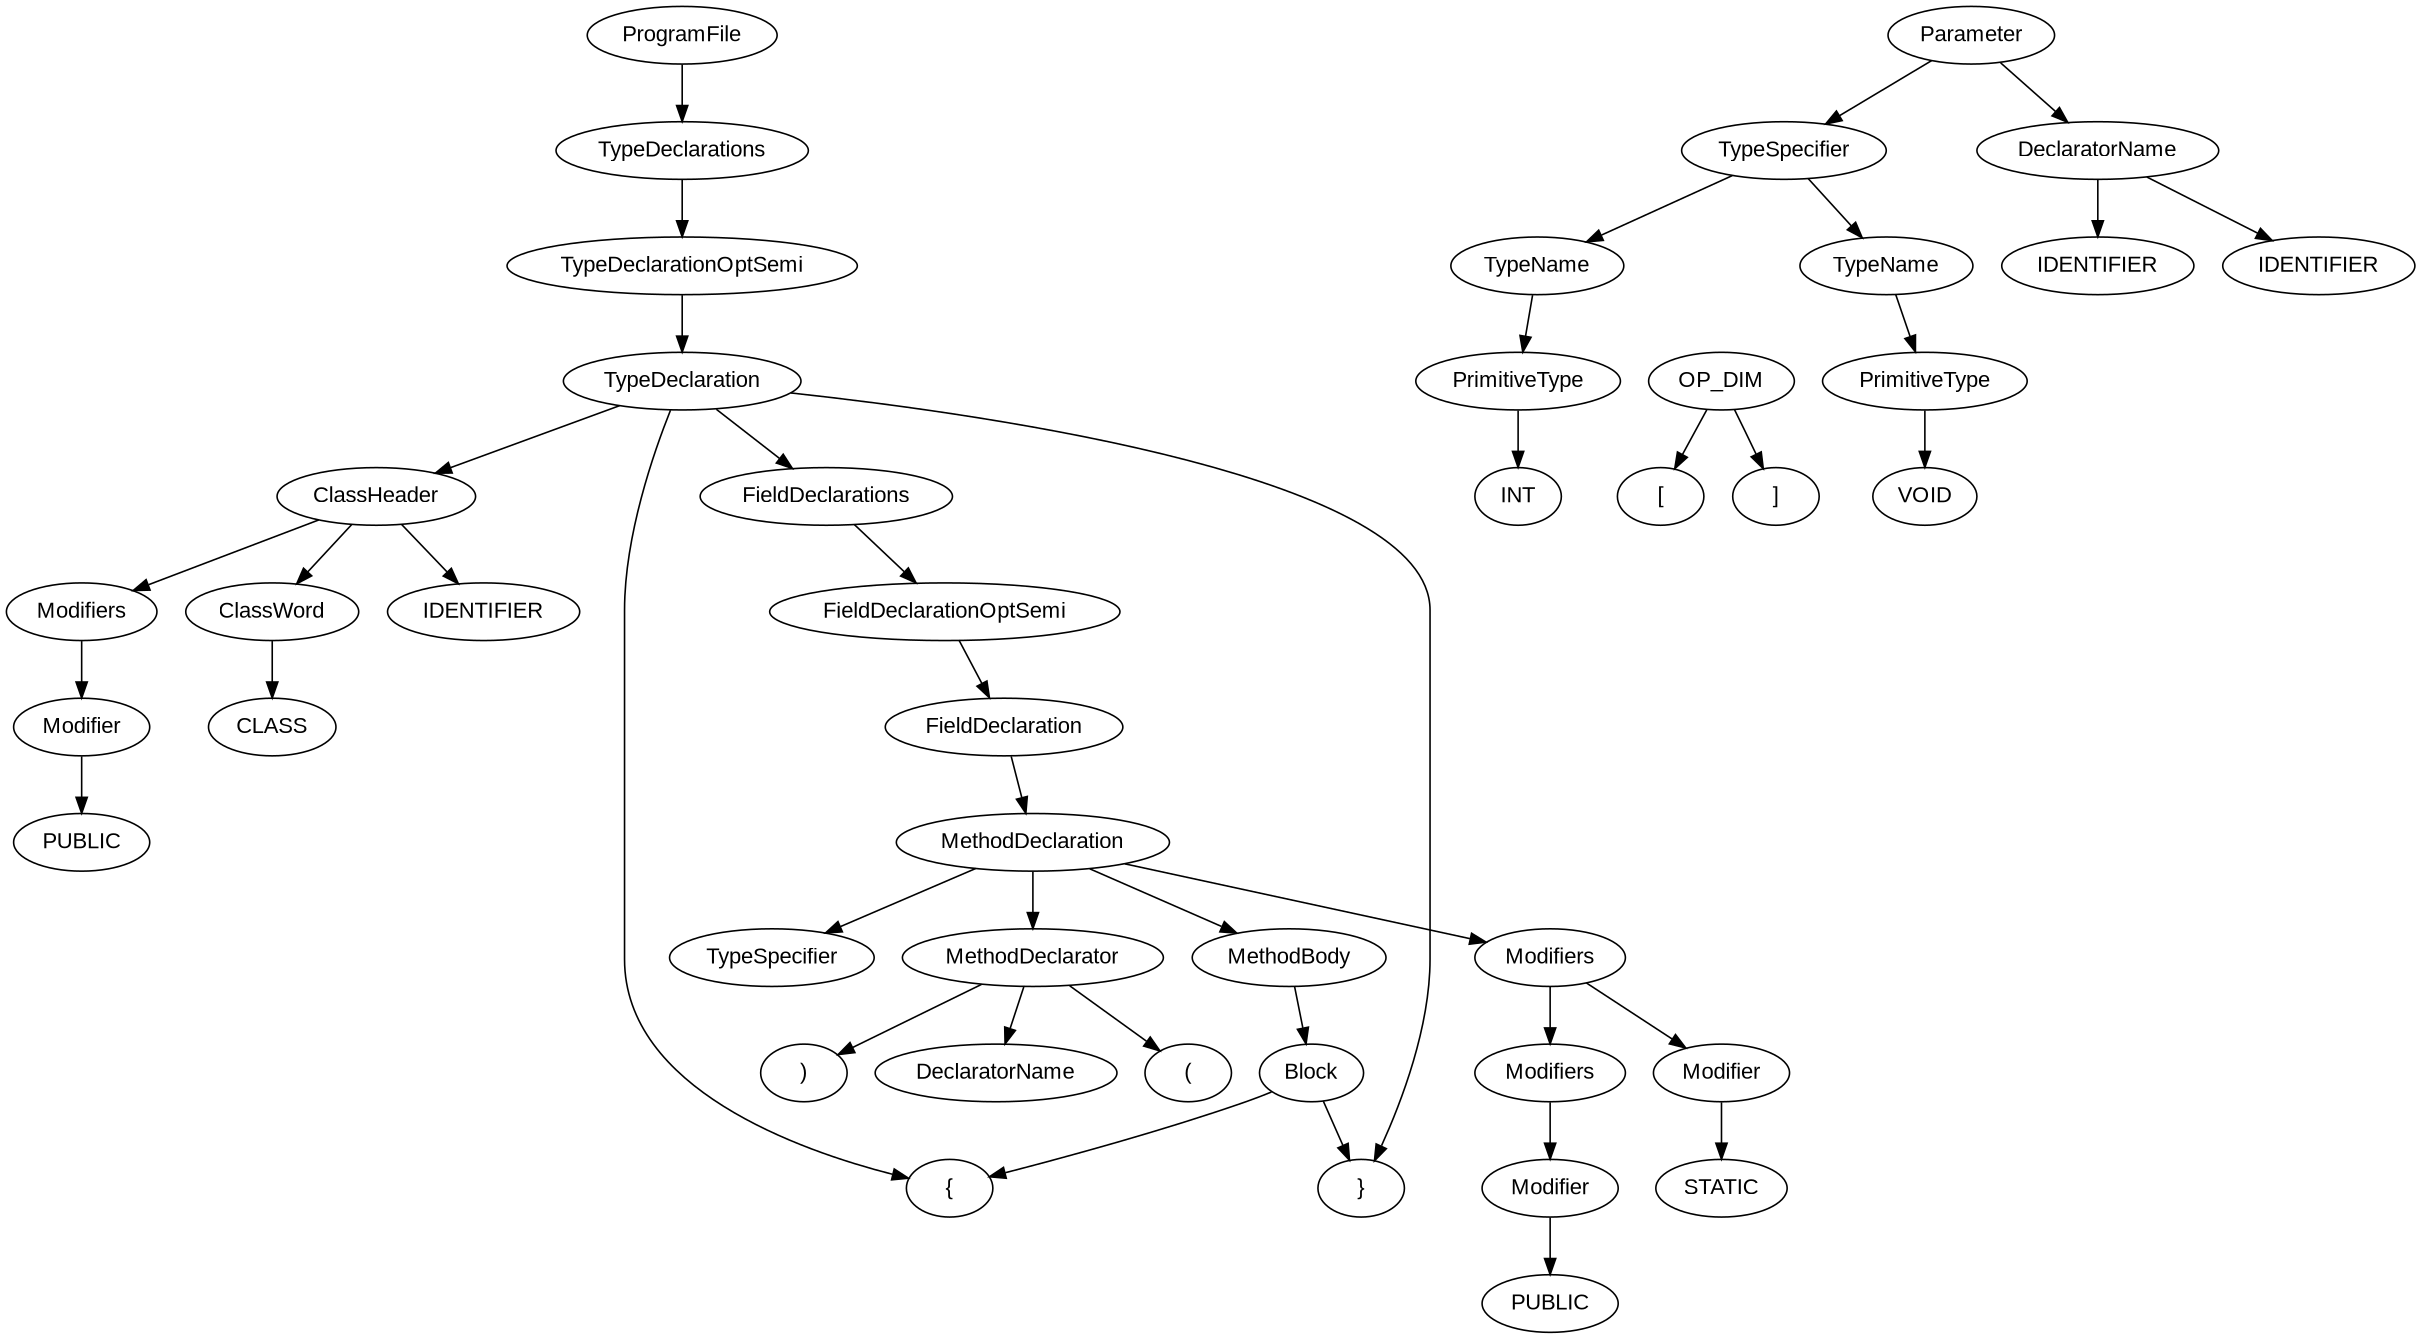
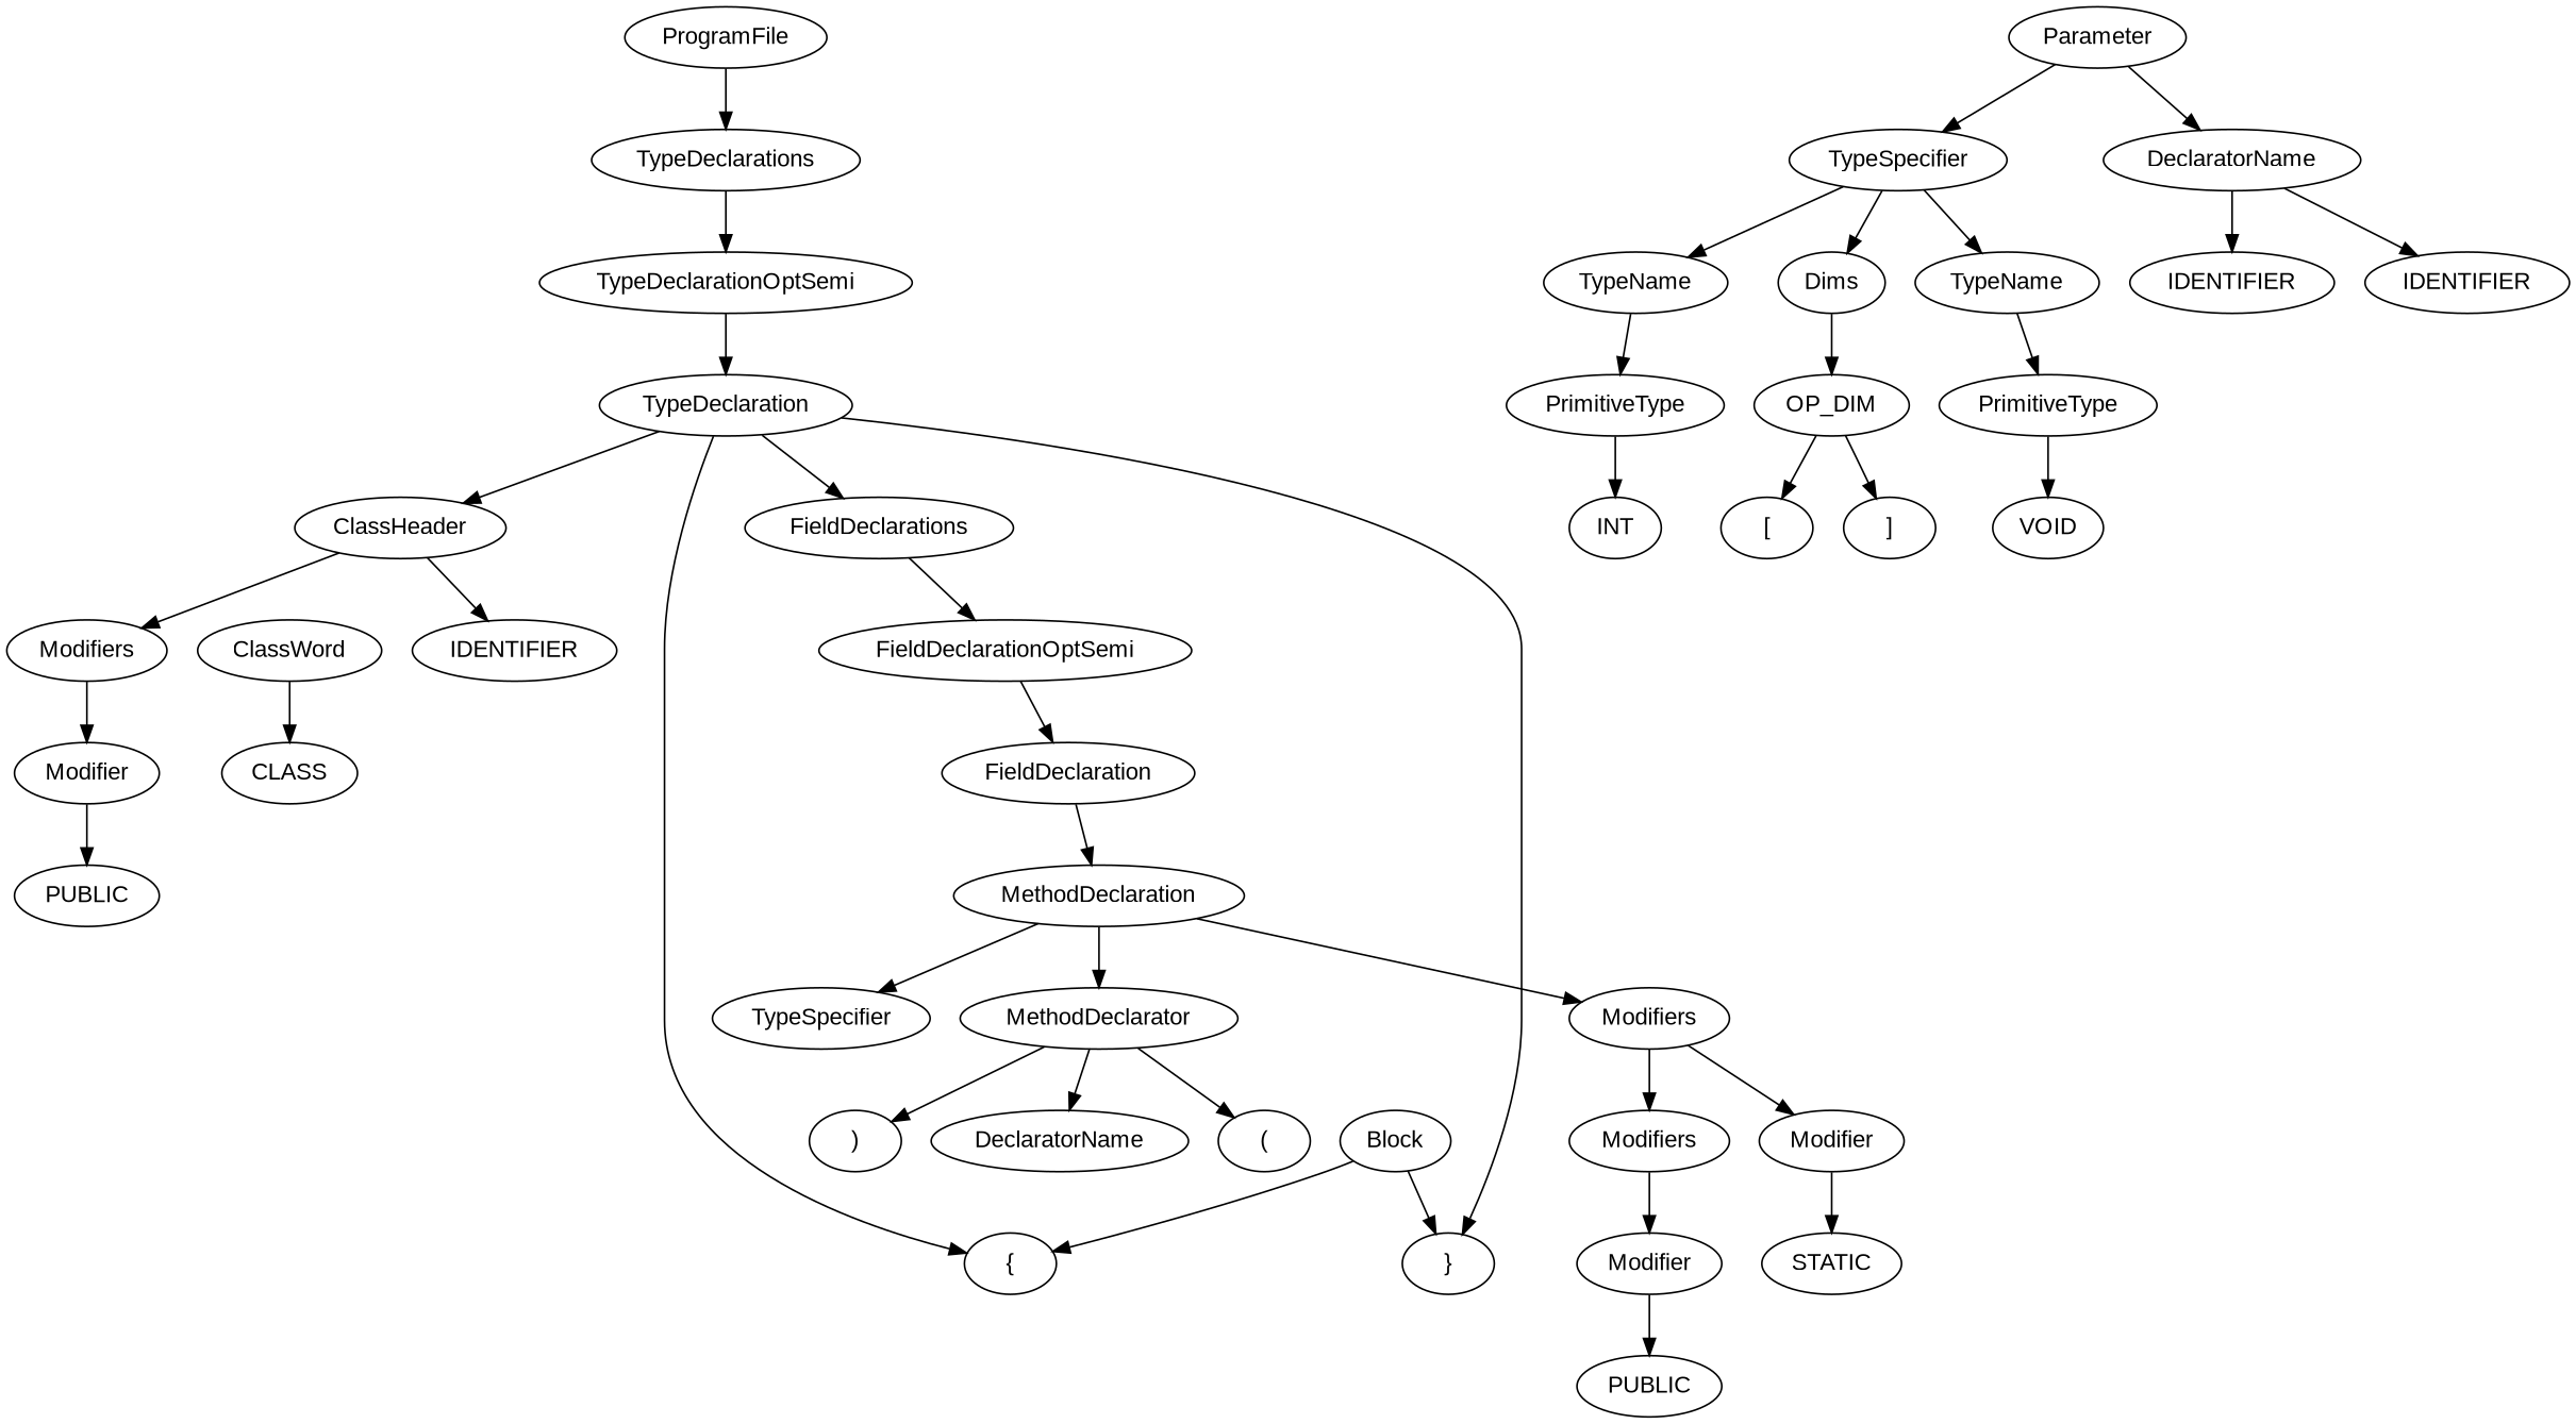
  digraph {
    fontname="Liberation Sans"
    node [fontname="Liberation Sans"]
    edge [fontname="Liberation Sans"]
    n1 [label=ProgramFile]
    n2 [label=TypeDeclarations]
    n3 [label=TypeDeclarationOptSemi]
    n4 [label=TypeDeclaration]
    n5 [label=ClassHeader]
    n6 [label=FieldDeclarations]
    "{"
    "}"
    n9 [label=Modifiers]
    n10 [label=ClassWord]
    n11 [label=IDENTIFIER]
    n12 [label=FieldDeclarationOptSemi]
    n13 [label=Modifier]
    n14 [label=CLASS]
    n15 [label=FieldDeclaration]
    n16 [label=MethodDeclaration]
    n17 [label=Modifiers]
    n18 [label=TypeSpecifier]
    n19 [label=MethodDeclarator]
-   n20 [label=MethodBody]
    n21 [label=Modifiers]
    n22 [label=Modifier]
    n23 [label=DeclaratorName]
    "("
    ")"
    n26 [label=Block]
    n27 [label=Modifier]
    n28 [label=STATIC]
    n29 [label=Parameter]
    n30 [label=TypeSpecifier]
    n31 [label=DeclaratorName]
    n32 [label=TypeName]
+   n33 [label=Dims]
    n34 [label=TypeName]
    n35 [label=IDENTIFIER]
    n36 [label=IDENTIFIER]
    n37 [label=PrimitiveType]
    n38 [label=OP_DIM]
    n39 [label=PrimitiveType]
    n40 [label=INT]
    "["
    "]"
    n43 [label=VOID]
    n44 [label=PUBLIC]
    n45 [label=PUBLIC]
    n1 -> n2
    n2 -> n3
    n3 -> n4
    n4 -> n5
    n4 -> n6
    n4 -> "{"
    n4 -> "}"
    n5 -> n9
-   n5 -> n10
    n5 -> n11
    n6 -> n12
    n9 -> n13
    n10 -> n14
    n12 -> n15
    n13 -> n45
    n15 -> n16
    n16 -> n17
    n16 -> n18
    n16 -> n19
-   n16 -> n20
    n17 -> n21
    n17 -> n22
    n19 -> n23
    n19 -> "("
    n19 -> ")"
-   n20 -> n26
    n21 -> n27
    n22 -> n28
    n26 -> "{"
    n26 -> "}"
    n27 -> n44
    n29 -> n30
    n29 -> n31
    n30 -> n32
+   n30 -> n33
    n30 -> n34
    n31 -> n35
    n31 -> n36
    n32 -> n37
+   n33 -> n38
    n34 -> n39
    n37 -> n40
    n38 -> "["
    n38 -> "]"
    n39 -> n43
  }
